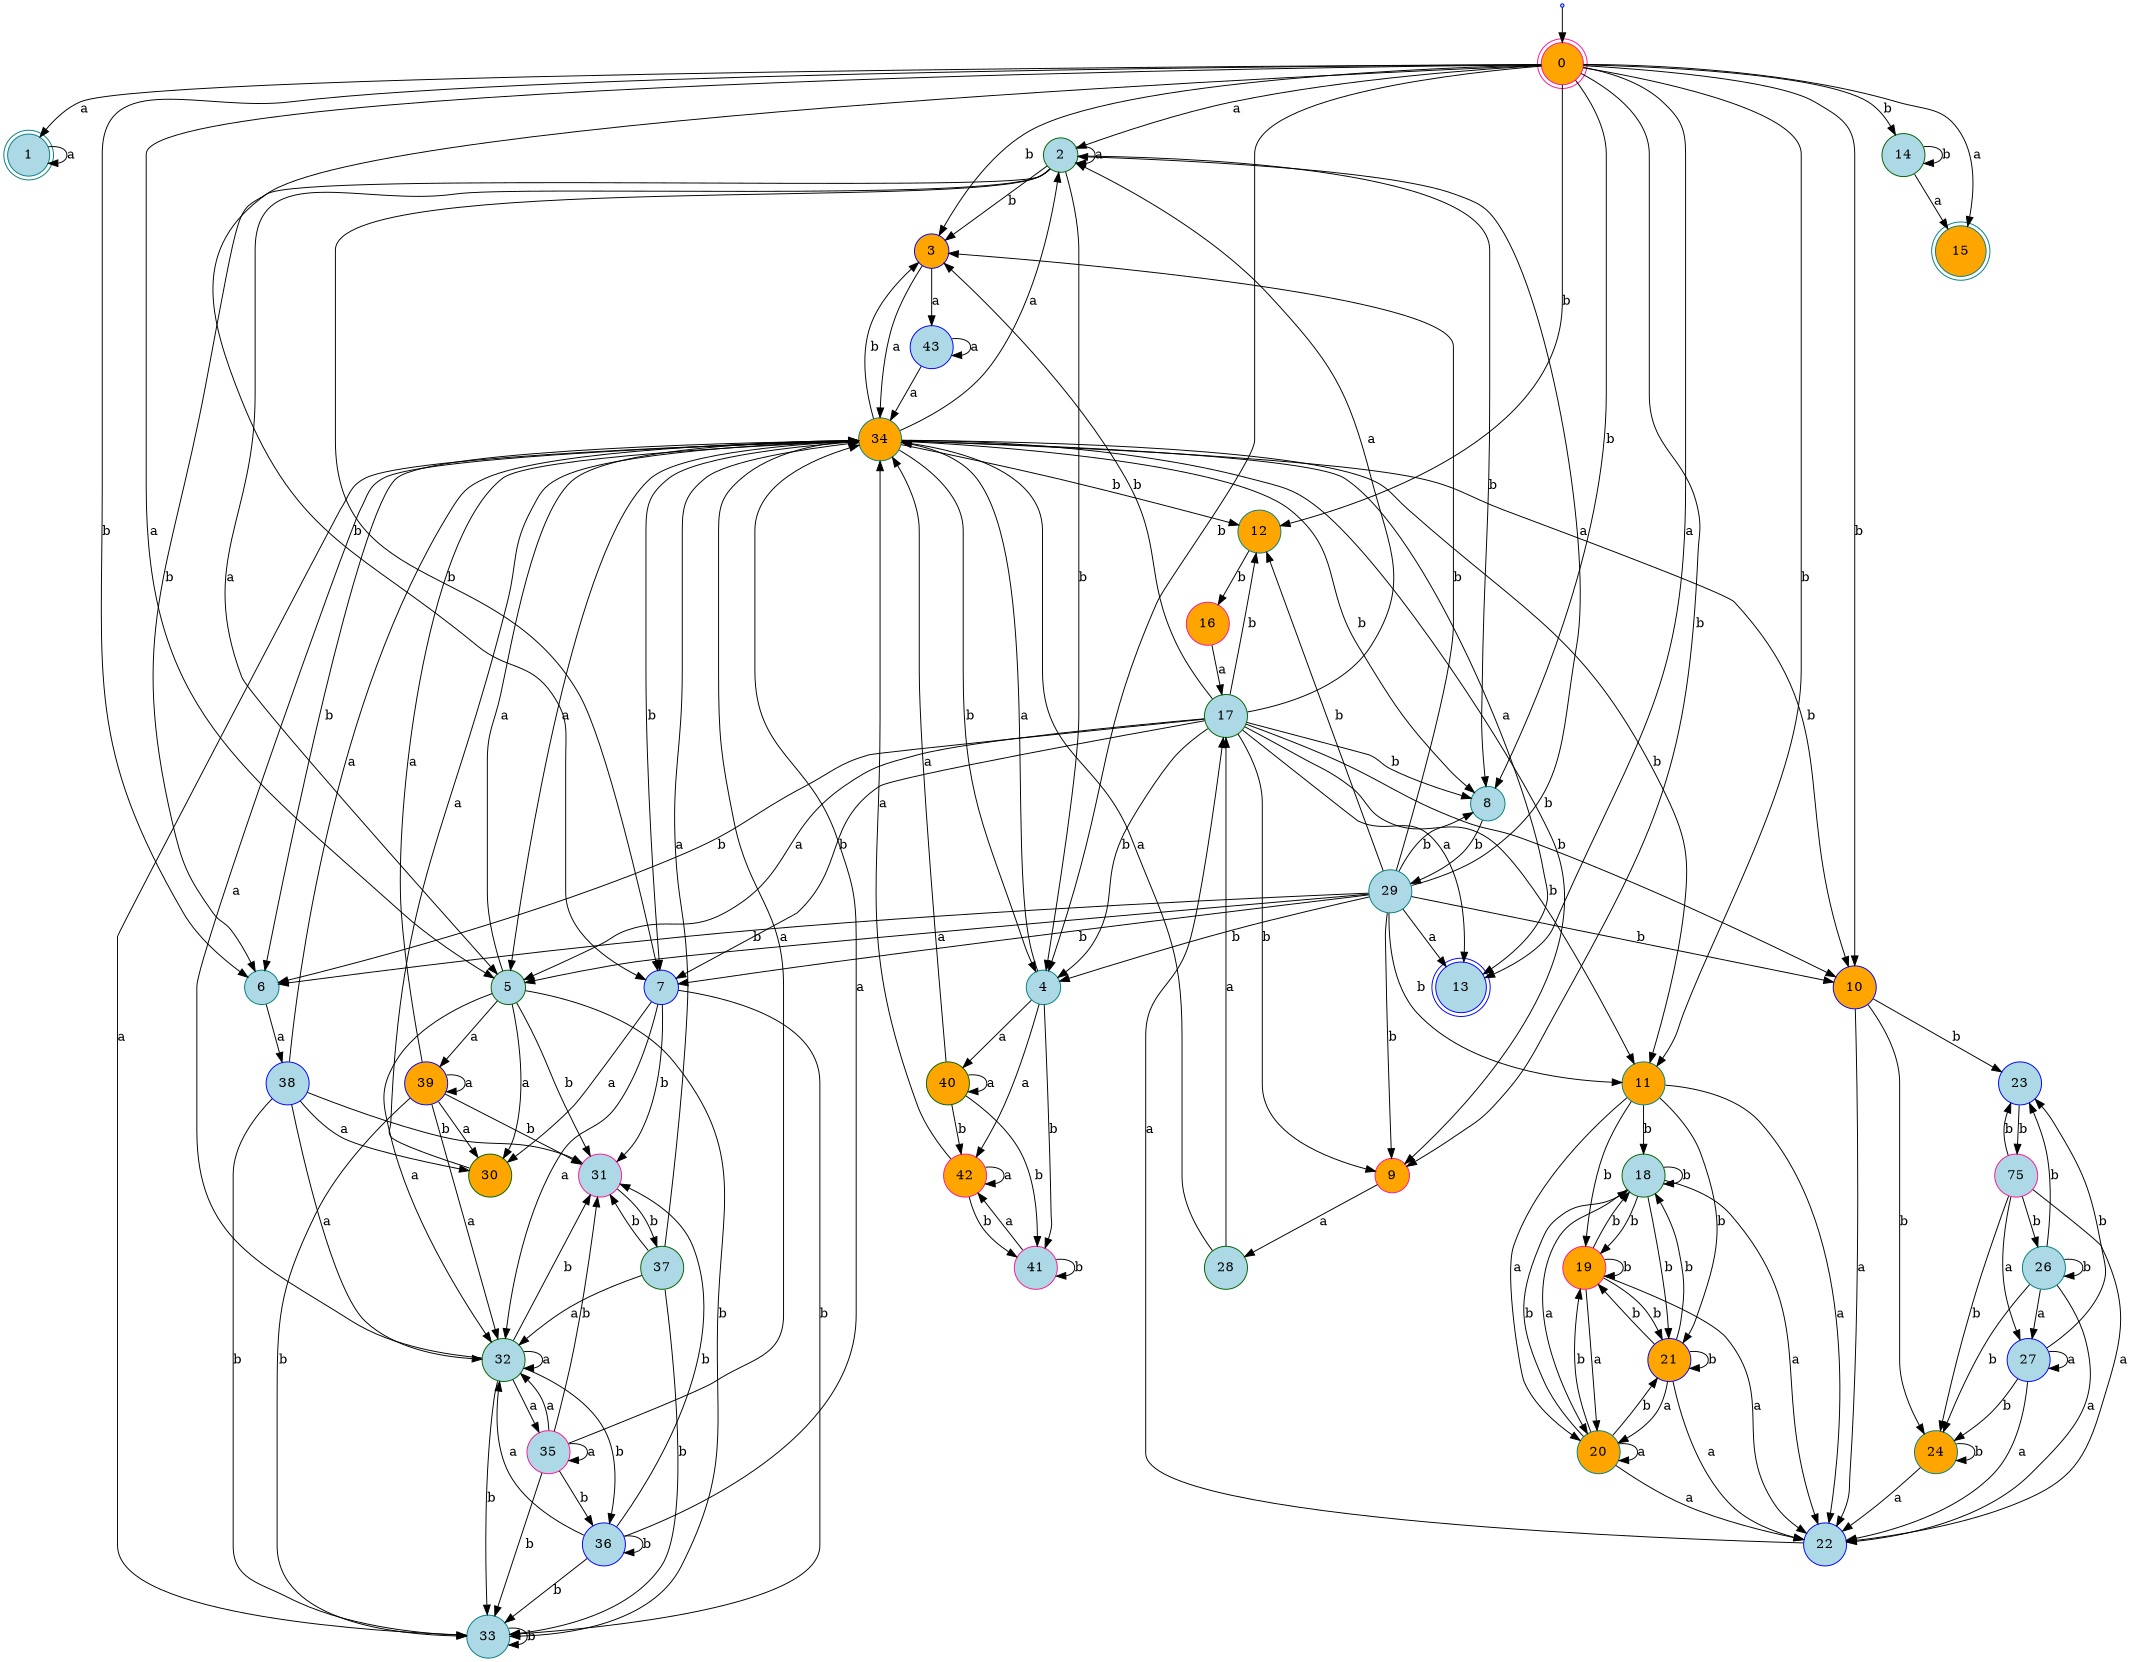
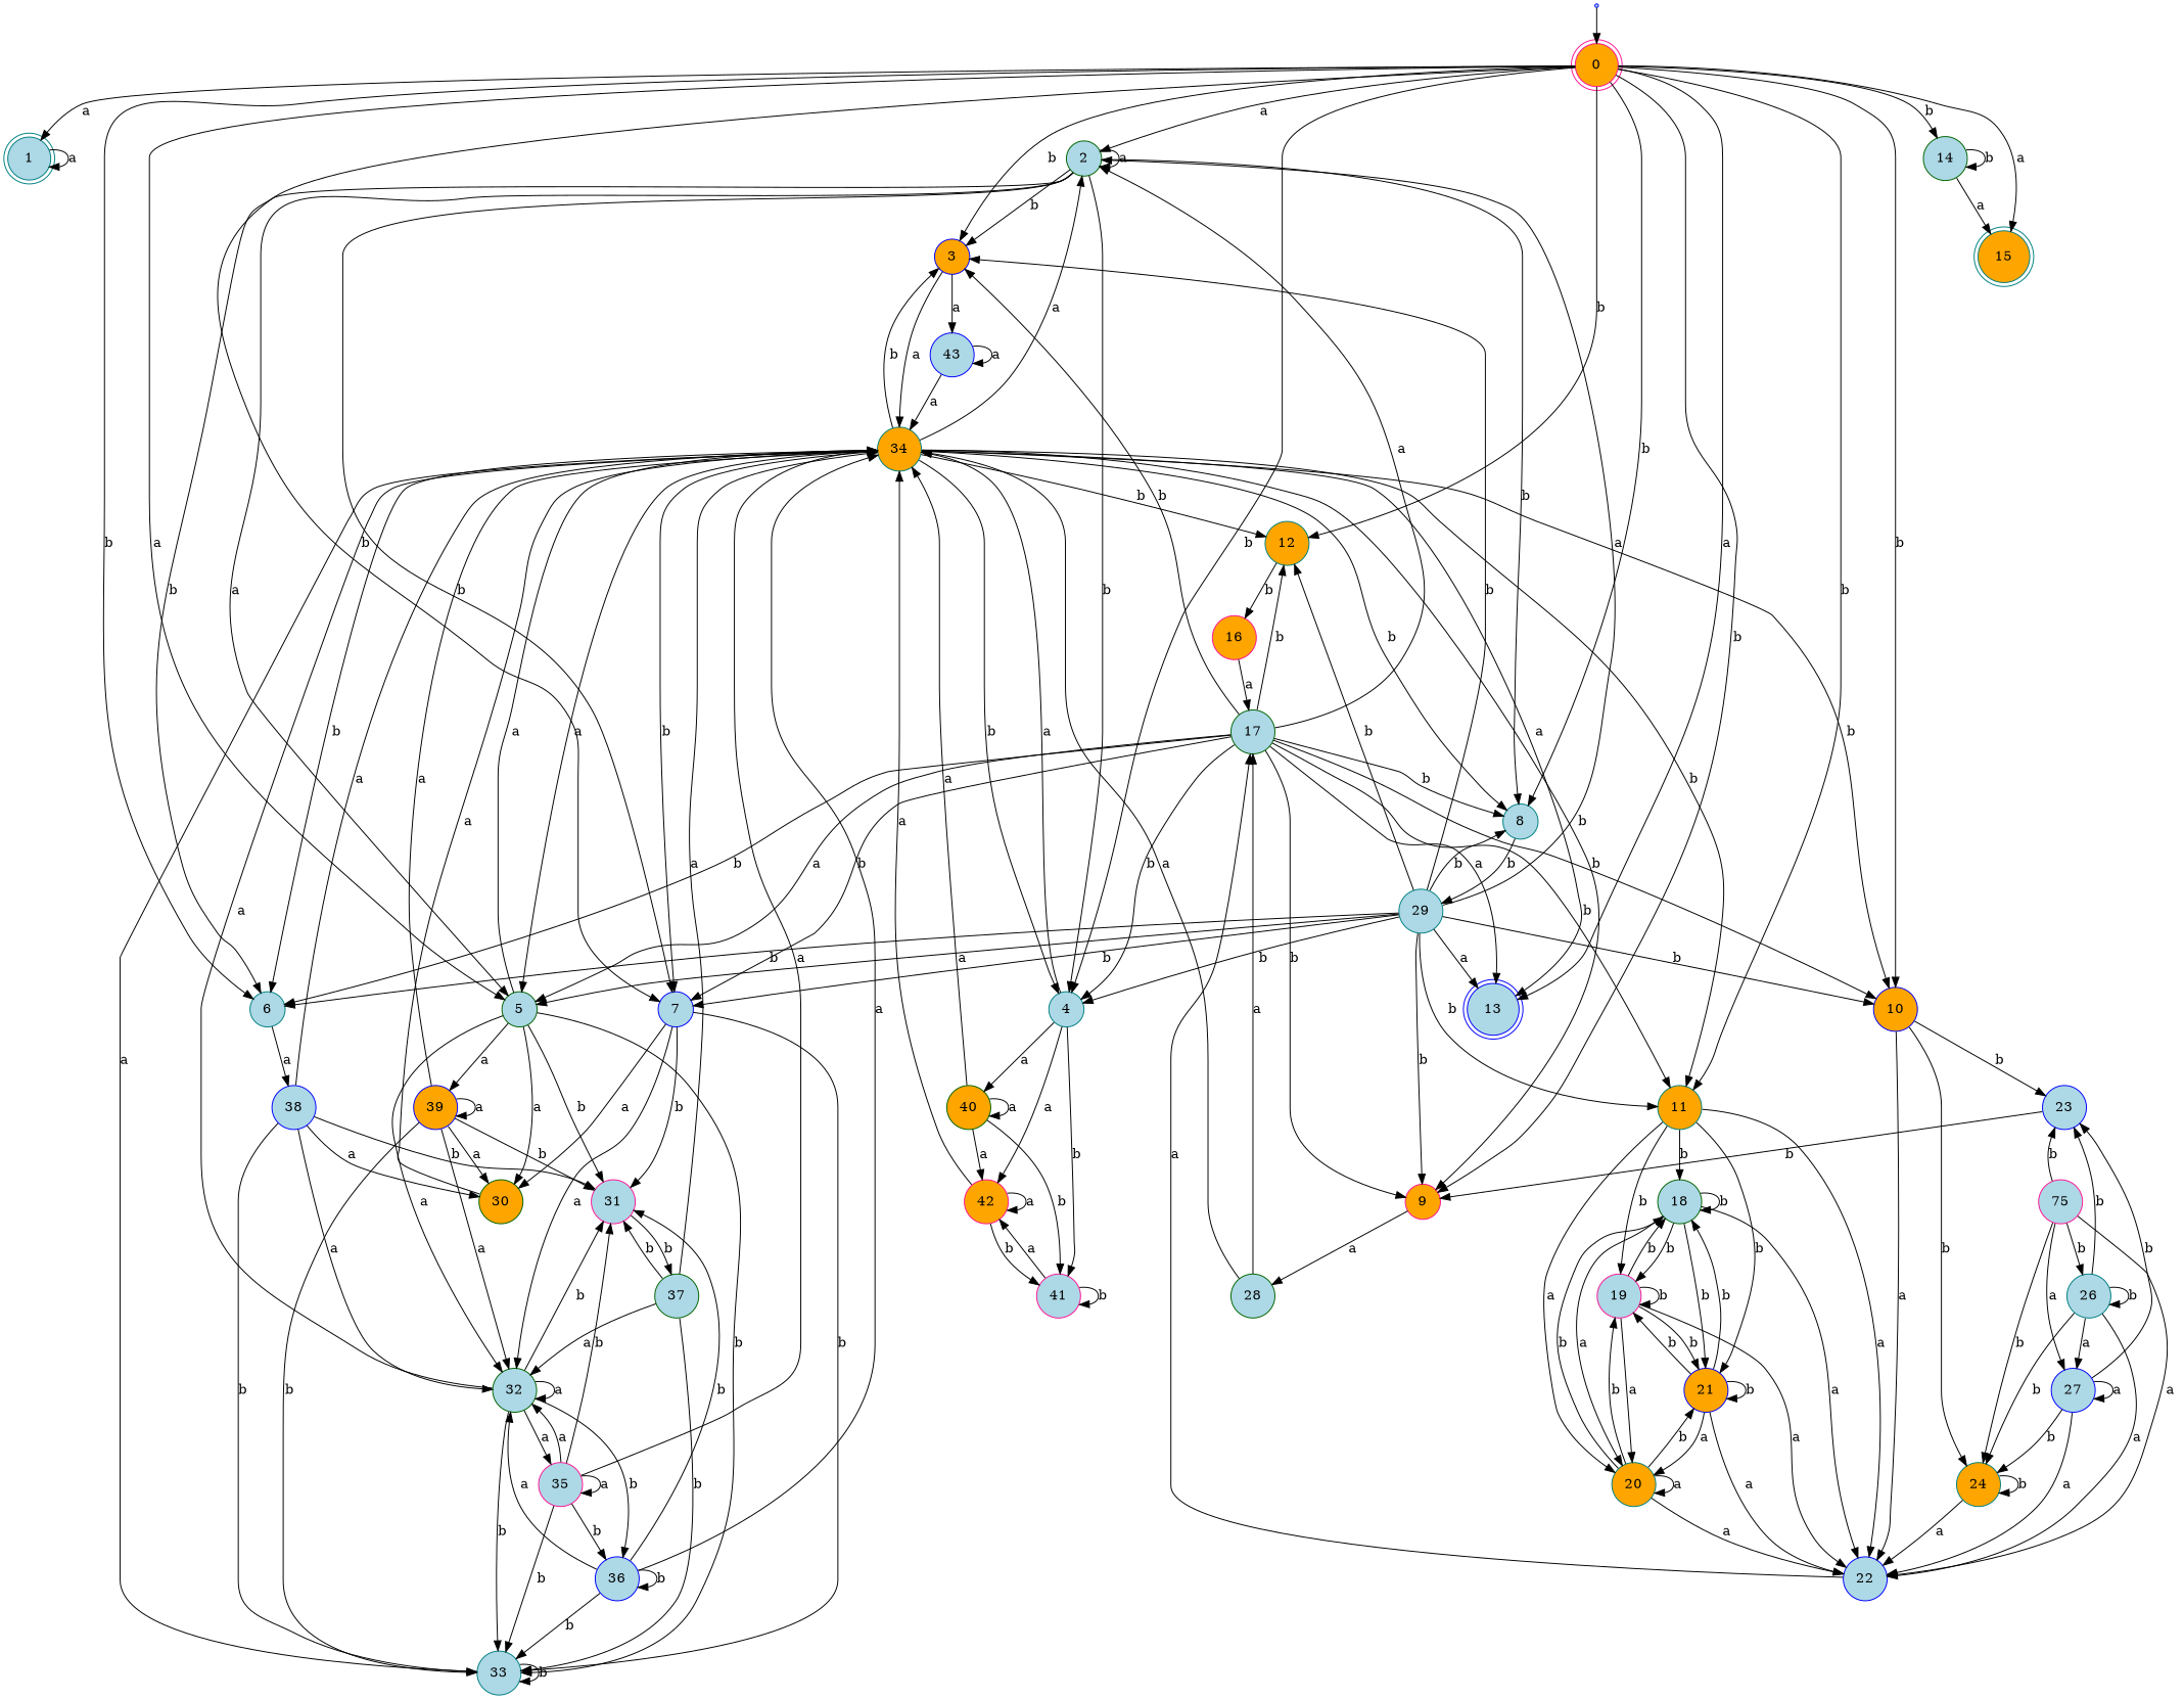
  digraph {
    fontname="DejaVu Serif"
    rankdir=TB
    node [color=blue fillcolor=lightblue fontname="DejaVu Serif" shape=circle style=filled]
    edge [fontname="DejaVu Serif"]
    dummy0 [shape=point]
    0 [color=deeppink fillcolor=orange shape=doublecircle]
    1 [color=teal shape=doublecircle]
    2 [color=darkgreen]
    3 [fillcolor=orange]
    4 [color=teal]
    5 [color=darkgreen]
    6 [color=teal]
    7
    8 [color=teal]
    9 [color=deeppink fillcolor=orange]
    10 [fillcolor=orange]
    11 [color=teal fillcolor=orange]
    12 [color=teal fillcolor=orange]
    13 [shape=doublecircle]
    14 [color=darkgreen]
    15 [color=teal fillcolor=orange shape=doublecircle]
    34 [color=teal fillcolor=orange]
    43
    40 [color=darkgreen fillcolor=orange]
    41 [color=deeppink]
    42 [color=deeppink fillcolor=orange]
    30 [color=darkgreen fillcolor=orange]
    31 [color=deeppink]
    32 [color=darkgreen]
    33 [color=teal]
    39 [fillcolor=orange]
    38
    29 [color=teal]
    28 [color=darkgreen]
    22
    23
    24 [color=teal fillcolor=orange]
    18 [color=darkgreen]
-   19 [color=deeppink fillcolor=orange]
+   19 [color=deeppink]
    20 [color=teal fillcolor=orange]
    21 [fillcolor=orange]
    16 [color=deeppink fillcolor=orange]
    37 [color=darkgreen]
    35 [color=deeppink]
    36
    17 [color=darkgreen]
    n43 [color=deeppink label=75]
    26 [color=teal]
    27
    dummy0 -> 0
    0 -> 1 [label=a]
    0 -> 2 [label=a]
    0 -> 3 [label=b]
    0 -> 4 [label=b]
    0 -> 5 [label=a]
    0 -> 6 [label=b]
    0 -> 7 [label=b]
    0 -> 8 [label=b]
    0 -> 9 [label=b]
    0 -> 10 [label=b]
    0 -> 11 [label=b]
    0 -> 12 [label=b]
    0 -> 13 [label=a]
    0 -> 14 [label=b]
    0 -> 15 [label=a]
    1 -> 1 [label=a]
    2 -> 2 [label=a]
    2 -> 3 [label=b]
    2 -> 4 [label=b]
    2 -> 5 [label=a]
    2 -> 6 [label=b]
    2 -> 7 [label=b]
    2 -> 8 [label=b]
    3 -> 34 [label=a]
    3 -> 43 [label=a]
    4 -> 34 [label=a]
    4 -> 40 [label=a]
    4 -> 41 [label=b]
    4 -> 42 [label=a]
    5 -> 34 [label=a]
    5 -> 30 [label=a]
    5 -> 31 [label=b]
    5 -> 32 [label=a]
    5 -> 33 [label=b]
    5 -> 39 [label=a]
    6 -> 38 [label=a]
    7 -> 30 [label=a]
    7 -> 31 [label=b]
    7 -> 32 [label=a]
    7 -> 33 [label=b]
    8 -> 29 [label=b]
    9 -> 28 [label=a]
    10 -> 22 [label=a]
    10 -> 23 [label=b]
    10 -> 24 [label=b]
    11 -> 22 [label=a]
    11 -> 18 [label=b]
    11 -> 19 [label=b]
    11 -> 20 [label=a]
    11 -> 21 [label=b]
    12 -> 16 [label=b]
    14 -> 14 [label=b]
    14 -> 15 [label=a]
    34 -> 2 [label=a]
    34 -> 3 [label=b]
    34 -> 4 [label=b]
    34 -> 5 [label=a]
    34 -> 6 [label=b]
    34 -> 7 [label=b]
    34 -> 8 [label=b]
    34 -> 9 [label=b]
    34 -> 10 [label=b]
    34 -> 11 [label=b]
    34 -> 12 [label=b]
    34 -> 13 [label=a]
    43 -> 34 [label=a]
    43 -> 43 [label=a]
    40 -> 34 [label=a]
    40 -> 40 [label=a]
    40 -> 41 [label=b]
-   40 -> 42 [label=b]
+   40 -> 42 [label=a]
    41 -> 41 [label=b]
    41 -> 42 [label=a]
    42 -> 34 [label=a]
    42 -> 41 [label=b]
    42 -> 42 [label=a]
    30 -> 34 [label=a]
    31 -> 37 [label=b]
    32 -> 34 [label=a]
    32 -> 31 [label=b]
    32 -> 32 [label=a]
    32 -> 33 [label=b]
    32 -> 35 [label=a]
    32 -> 36 [label=b]
    33 -> 34 [label=a]
    33 -> 33 [label=b]
    39 -> 34 [label=a]
    39 -> 30 [label=a]
    39 -> 31 [label=b]
    39 -> 32 [label=a]
    39 -> 33 [label=b]
    39 -> 39 [label=a]
    38 -> 34 [label=a]
    38 -> 30 [label=a]
    38 -> 31 [label=b]
    38 -> 32 [label=a]
    38 -> 33 [label=b]
    29 -> 2 [label=a]
    29 -> 3 [label=b]
    29 -> 4 [label=b]
    29 -> 5 [label=a]
    29 -> 6 [label=b]
    29 -> 7 [label=b]
    29 -> 8 [label=b]
    29 -> 9 [label=b]
    29 -> 10 [label=b]
    29 -> 11 [label=b]
    29 -> 12 [label=b]
    29 -> 13 [label=a]
    28 -> 34 [label=a]
    28 -> 17 [label=a]
    22 -> 17 [label=a]
-   23 -> n43 [label=b]
+   23 -> 9 [label=b]
    24 -> 22 [label=a]
    24 -> 24 [label=b]
    18 -> 22 [label=a]
    18 -> 18 [label=b]
    18 -> 19 [label=b]
    18 -> 20 [label=a]
    18 -> 21 [label=b]
    19 -> 22 [label=a]
    19 -> 18 [label=b]
    19 -> 19 [label=b]
    19 -> 20 [label=a]
    19 -> 21 [label=b]
    20 -> 22 [label=a]
    20 -> 18 [label=b]
    20 -> 19 [label=b]
    20 -> 20 [label=a]
    20 -> 21 [label=b]
    21 -> 22 [label=a]
    21 -> 18 [label=b]
    21 -> 19 [label=b]
    21 -> 20 [label=a]
    21 -> 21 [label=b]
    16 -> 17 [label=a]
    37 -> 34 [label=a]
    37 -> 31 [label=b]
    37 -> 32 [label=a]
    37 -> 33 [label=b]
    35 -> 34 [label=a]
    35 -> 31 [label=b]
    35 -> 32 [label=a]
    35 -> 33 [label=b]
    35 -> 35 [label=a]
    35 -> 36 [label=b]
    36 -> 34 [label=a]
    36 -> 31 [label=b]
    36 -> 32 [label=a]
    36 -> 33 [label=b]
    36 -> 36 [label=b]
    17 -> 2 [label=a]
    17 -> 3 [label=b]
    17 -> 4 [label=b]
    17 -> 5 [label=a]
    17 -> 6 [label=b]
    17 -> 7 [label=b]
    17 -> 8 [label=b]
    17 -> 9 [label=b]
    17 -> 10 [label=b]
    17 -> 11 [label=b]
    17 -> 12 [label=b]
    17 -> 13 [label=a]
    n43 -> 22 [label=a]
    n43 -> 23 [label=b]
    n43 -> 24 [label=b]
    n43 -> 26 [label=b]
    n43 -> 27 [label=a]
    26 -> 22 [label=a]
    26 -> 23 [label=b]
    26 -> 24 [label=b]
    26 -> 26 [label=b]
    26 -> 27 [label=a]
    27 -> 22 [label=a]
    27 -> 23 [label=b]
    27 -> 24 [label=b]
    27 -> 27 [label=a]
  }
